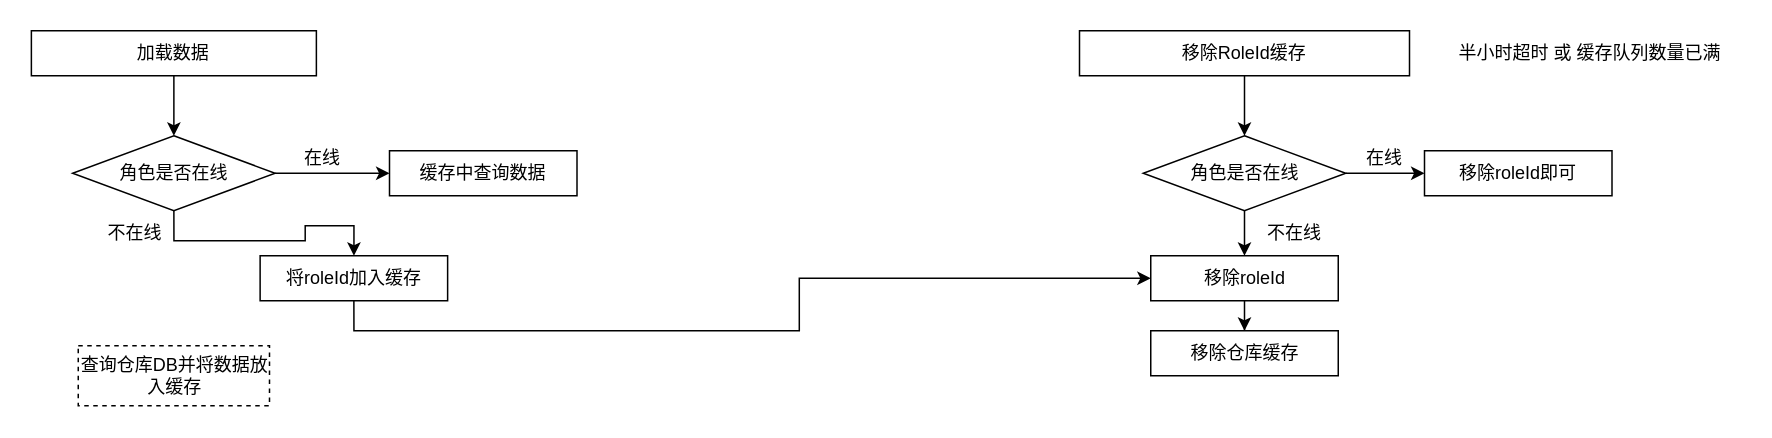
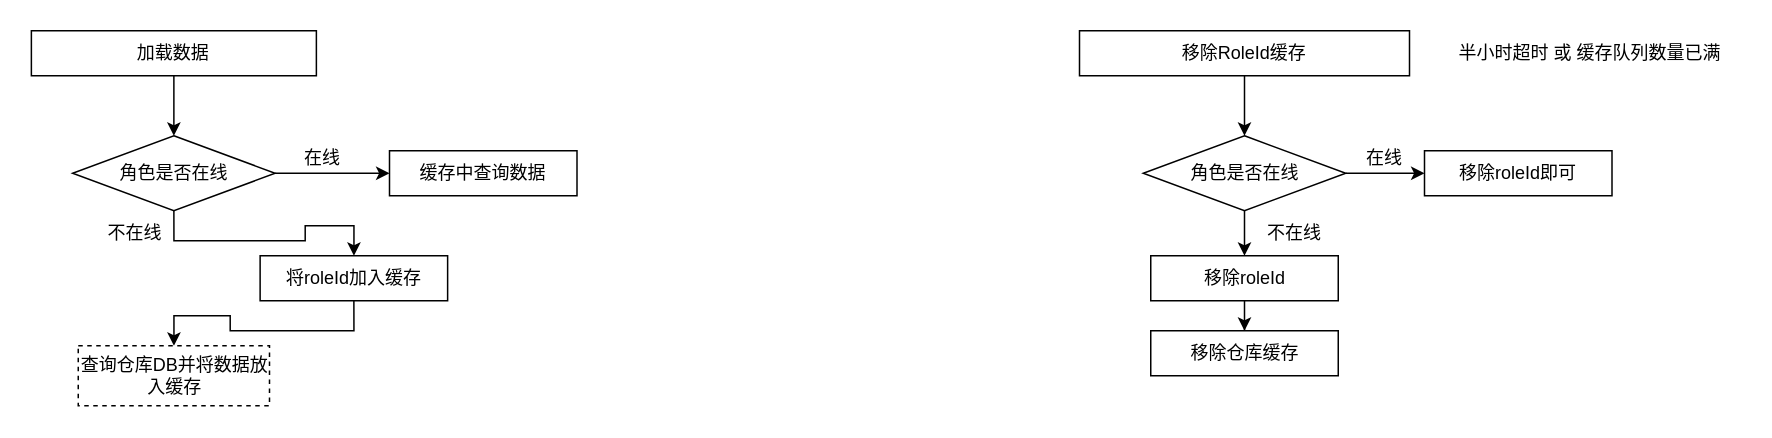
  <mxCell id="0" />
  <mxCell id="1" parent="0" />
  <mxCell id="2" style="edgeStyle=orthogonalEdgeStyle;rounded=0;orthogonalLoop=1;jettySize=auto;html=1;exitX=0.5;exitY=1;exitDx=0;exitDy=0;entryX=0.5;entryY=0;entryDx=0;entryDy=0;" edge="1" parent="1" source="3" target="6"><mxGeometry relative="1" as="geometry" /></mxCell>
  <mxCell id="3" value="加载数据" style="rounded=0;whiteSpace=wrap;html=1;" vertex="1" parent="1"><mxGeometry x="20.25" y="20" width="190" height="30" as="geometry" /></mxCell>
  <mxCell id="4" style="edgeStyle=orthogonalEdgeStyle;rounded=0;orthogonalLoop=1;jettySize=auto;html=1;exitX=1;exitY=0.5;exitDx=0;exitDy=0;" edge="1" parent="1" source="6" target="7"><mxGeometry relative="1" as="geometry" /></mxCell>
  <mxCell id="5" style="edgeStyle=orthogonalEdgeStyle;rounded=0;orthogonalLoop=1;jettySize=auto;html=1;exitX=0.5;exitY=1;exitDx=0;exitDy=0;" edge="1" parent="1" source="6" target="9"><mxGeometry relative="1" as="geometry" /></mxCell>
  <mxCell id="6" value="角色是否在线" style="rhombus;whiteSpace=wrap;html=1;" vertex="1" parent="1"><mxGeometry x="47.75" y="90" width="135" height="50" as="geometry" /></mxCell>
  <mxCell id="7" value="缓存中查询数据" style="rounded=0;whiteSpace=wrap;html=1;" vertex="1" parent="1"><mxGeometry x="259" y="100" width="125" height="30" as="geometry" /></mxCell>
- <mxCell id="8" style="edgeStyle=orthogonalEdgeStyle;rounded=0;orthogonalLoop=1;jettySize=auto;html=1;exitX=0.5;exitY=1;exitDx=0;exitDy=0;" edge="1" parent="1" source="9" target="20"><mxGeometry relative="1" as="geometry" /></mxCell>
+ <mxCell id="8" style="edgeStyle=orthogonalEdgeStyle;rounded=0;orthogonalLoop=1;jettySize=auto;html=1;exitX=0.5;exitY=1;exitDx=0;exitDy=0;" edge="1" parent="1" source="9" target="10"><mxGeometry relative="1" as="geometry" /></mxCell>
  <mxCell id="9" value="将roleId加入缓存" style="rounded=0;whiteSpace=wrap;html=1;" vertex="1" parent="1"><mxGeometry x="172.75" y="170" width="125" height="30" as="geometry" /></mxCell>
  <mxCell id="10" value="查询仓库DB并将数据放入缓存" style="rounded=0;whiteSpace=wrap;html=1;dashed=1;" vertex="1" parent="1"><mxGeometry x="51.5" y="230" width="127.5" height="40" as="geometry" /></mxCell>
  <mxCell id="11" style="edgeStyle=orthogonalEdgeStyle;rounded=0;orthogonalLoop=1;jettySize=auto;html=1;exitX=0.5;exitY=1;exitDx=0;exitDy=0;" edge="1" parent="1" source="12" target="15"><mxGeometry relative="1" as="geometry" /></mxCell>
  <mxCell id="12" value="移除RoleId缓存" style="rounded=0;whiteSpace=wrap;html=1;" vertex="1" parent="1"><mxGeometry x="719" y="20" width="220" height="30" as="geometry" /></mxCell>
  <mxCell id="13" style="edgeStyle=orthogonalEdgeStyle;rounded=0;orthogonalLoop=1;jettySize=auto;html=1;exitX=1;exitY=0.5;exitDx=0;exitDy=0;" edge="1" parent="1" source="15" target="16"><mxGeometry relative="1" as="geometry" /></mxCell>
  <mxCell id="14" style="edgeStyle=orthogonalEdgeStyle;rounded=0;orthogonalLoop=1;jettySize=auto;html=1;exitX=0.5;exitY=1;exitDx=0;exitDy=0;" edge="1" parent="1" source="15" target="20"><mxGeometry relative="1" as="geometry" /></mxCell>
  <mxCell id="15" value="角色是否在线" style="rhombus;whiteSpace=wrap;html=1;" vertex="1" parent="1"><mxGeometry x="761.5" y="90" width="135" height="50" as="geometry" /></mxCell>
  <mxCell id="16" value="移除roleId即可" style="rounded=0;whiteSpace=wrap;html=1;" vertex="1" parent="1"><mxGeometry x="949" y="100" width="125" height="30" as="geometry" /></mxCell>
  <mxCell id="17" value="半小时超时 或 缓存队列数量已满" style="text;html=1;align=center;verticalAlign=middle;resizable=0;points=[];autosize=1;strokeColor=none;fillColor=none;" vertex="1" parent="1"><mxGeometry x="959" y="20" width="200" height="30" as="geometry" /></mxCell>
  <mxCell id="18" value="移除仓库缓存" style="rounded=0;whiteSpace=wrap;html=1;" vertex="1" parent="1"><mxGeometry x="766.5" y="220" width="125" height="30" as="geometry" /></mxCell>
  <mxCell id="19" style="edgeStyle=orthogonalEdgeStyle;rounded=0;orthogonalLoop=1;jettySize=auto;html=1;exitX=0.5;exitY=1;exitDx=0;exitDy=0;" edge="1" parent="1" source="20" target="18"><mxGeometry relative="1" as="geometry" /></mxCell>
  <mxCell id="20" value="移除roleId" style="rounded=0;whiteSpace=wrap;html=1;" vertex="1" parent="1"><mxGeometry x="766.5" y="170" width="125" height="30" as="geometry" /></mxCell>
  <mxCell id="21" value="在线" style="text;html=1;align=center;verticalAlign=middle;resizable=0;points=[];autosize=1;strokeColor=none;fillColor=none;" vertex="1" parent="1"><mxGeometry x="189" y="90" width="50" height="30" as="geometry" /></mxCell>
  <mxCell id="22" value="不在线" style="text;html=1;align=center;verticalAlign=middle;resizable=0;points=[];autosize=1;strokeColor=none;fillColor=none;" vertex="1" parent="1"><mxGeometry x="59" y="140" width="60" height="30" as="geometry" /></mxCell>
  <mxCell id="23" value="在线" style="text;html=1;align=center;verticalAlign=middle;resizable=0;points=[];autosize=1;strokeColor=none;fillColor=none;" vertex="1" parent="1"><mxGeometry x="896.5" y="90" width="50" height="30" as="geometry" /></mxCell>
  <mxCell id="24" value="不在线" style="text;html=1;align=center;verticalAlign=middle;resizable=0;points=[];autosize=1;strokeColor=none;fillColor=none;" vertex="1" parent="1"><mxGeometry x="831.5" y="140" width="60" height="30" as="geometry" /></mxCell>
